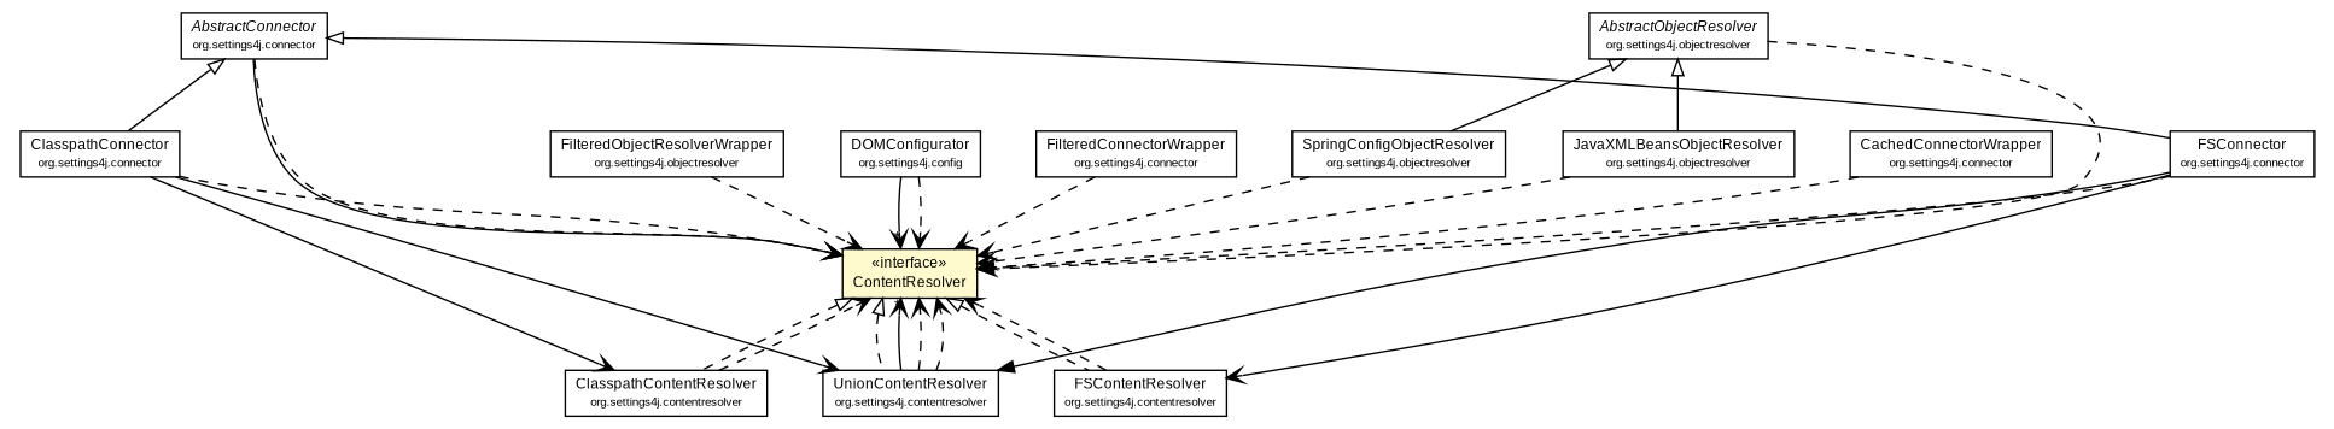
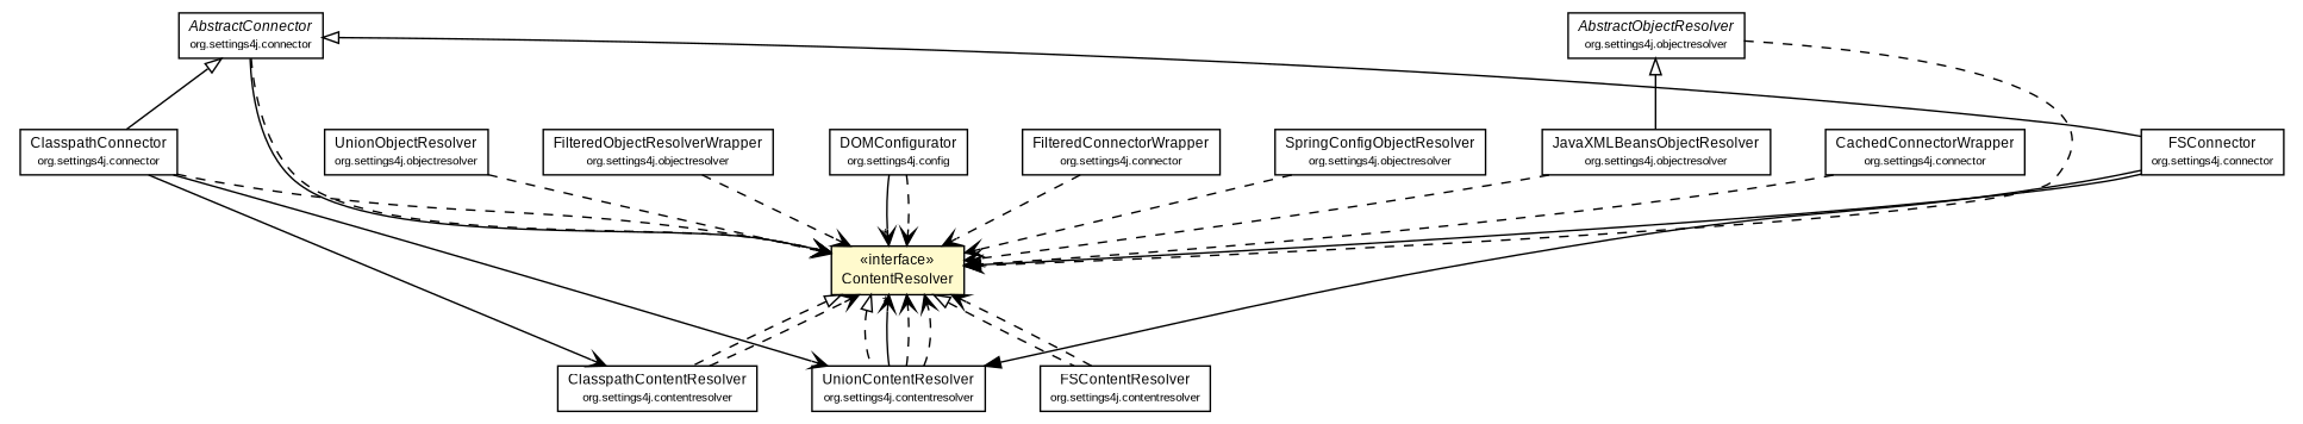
  digraph {
    nodesep=0.25
    ranksep=0.5
    node [fontcolor=black fontname=arial fontsize=9.0 shape=plaintext]
    edge [arrowhead=open color=black fontcolor=black fontname=arial fontsize=10.0 headport=p labelfontname=arial labelfontsize=10 tailport=p style=dashed]
    n1 [label=<<table title="org.settings4j.config.DOMConfigurator" border="0" cellborder="1" cellspacing="0" cellpadding="2" port="p" href="./config/DOMConfigurator.html"> 		<tr><td><table border="0" cellspacing="0" cellpadding="1"> <tr><td align="center" balign="center"> DOMConfigurator </td></tr> <tr><td align="center" balign="center"><font point-size="7.0"> org.settings4j.config </font></td></tr> 		</table></td></tr> 		</table>>]
    n2 [label=<<table title="org.settings4j.ContentResolver" border="0" cellborder="1" cellspacing="0" cellpadding="2" port="p" bgcolor="lemonChiffon" href="./ContentResolver.html"> 		<tr><td><table border="0" cellspacing="0" cellpadding="1"> <tr><td align="center" balign="center"> &#171;interface&#187; </td></tr> <tr><td align="center" balign="center"> ContentResolver </td></tr> 		</table></td></tr> 		</table>>]
    n3 [label=<<table title="org.settings4j.contentresolver.UnionContentResolver" border="0" cellborder="1" cellspacing="0" cellpadding="2" port="p" href="./contentresolver/UnionContentResolver.html"> 		<tr><td><table border="0" cellspacing="0" cellpadding="1"> <tr><td align="center" balign="center"> UnionContentResolver </td></tr> <tr><td align="center" balign="center"><font point-size="7.0"> org.settings4j.contentresolver </font></td></tr> 		</table></td></tr> 		</table>>]
    n4 [label=<<table title="org.settings4j.contentresolver.FSContentResolver" border="0" cellborder="1" cellspacing="0" cellpadding="2" port="p" href="./contentresolver/FSContentResolver.html"> 		<tr><td><table border="0" cellspacing="0" cellpadding="1"> <tr><td align="center" balign="center"> FSContentResolver </td></tr> <tr><td align="center" balign="center"><font point-size="7.0"> org.settings4j.contentresolver </font></td></tr> 		</table></td></tr> 		</table>>]
    n5 [label=<<table title="org.settings4j.contentresolver.ClasspathContentResolver" border="0" cellborder="1" cellspacing="0" cellpadding="2" port="p" href="./contentresolver/ClasspathContentResolver.html"> 		<tr><td><table border="0" cellspacing="0" cellpadding="1"> <tr><td align="center" balign="center"> ClasspathContentResolver </td></tr> <tr><td align="center" balign="center"><font point-size="7.0"> org.settings4j.contentresolver </font></td></tr> 		</table></td></tr> 		</table>>]
    n6 [label=<<table title="org.settings4j.connector.FSConnector" border="0" cellborder="1" cellspacing="0" cellpadding="2" port="p" href="./connector/FSConnector.html"> 		<tr><td><table border="0" cellspacing="0" cellpadding="1"> <tr><td align="center" balign="center"> FSConnector </td></tr> <tr><td align="center" balign="center"><font point-size="7.0"> org.settings4j.connector </font></td></tr> 		</table></td></tr> 		</table>>]
    n7 [label=<<table title="org.settings4j.connector.FilteredConnectorWrapper" border="0" cellborder="1" cellspacing="0" cellpadding="2" port="p" href="./connector/FilteredConnectorWrapper.html"> 		<tr><td><table border="0" cellspacing="0" cellpadding="1"> <tr><td align="center" balign="center"> FilteredConnectorWrapper </td></tr> <tr><td align="center" balign="center"><font point-size="7.0"> org.settings4j.connector </font></td></tr> 		</table></td></tr> 		</table>>]
    n8 [label=<<table title="org.settings4j.connector.ClasspathConnector" border="0" cellborder="1" cellspacing="0" cellpadding="2" port="p" href="./connector/ClasspathConnector.html"> 		<tr><td><table border="0" cellspacing="0" cellpadding="1"> <tr><td align="center" balign="center"> ClasspathConnector </td></tr> <tr><td align="center" balign="center"><font point-size="7.0"> org.settings4j.connector </font></td></tr> 		</table></td></tr> 		</table>>]
    n9 [label=<<table title="org.settings4j.connector.CachedConnectorWrapper" border="0" cellborder="1" cellspacing="0" cellpadding="2" port="p" href="./connector/CachedConnectorWrapper.html"> 		<tr><td><table border="0" cellspacing="0" cellpadding="1"> <tr><td align="center" balign="center"> CachedConnectorWrapper </td></tr> <tr><td align="center" balign="center"><font point-size="7.0"> org.settings4j.connector </font></td></tr> 		</table></td></tr> 		</table>>]
    n10 [label=<<table title="org.settings4j.connector.AbstractConnector" border="0" cellborder="1" cellspacing="0" cellpadding="2" port="p" href="./connector/AbstractConnector.html"> 		<tr><td><table border="0" cellspacing="0" cellpadding="1"> <tr><td align="center" balign="center"><font face="arial italic"> AbstractConnector </font></td></tr> <tr><td align="center" balign="center"><font point-size="7.0"> org.settings4j.connector </font></td></tr> 		</table></td></tr> 		</table>>]
+   n11 [label=<<table title="org.settings4j.objectresolver.UnionObjectResolver" border="0" cellborder="1" cellspacing="0" cellpadding="2" port="p" href="./objectresolver/UnionObjectResolver.html"> 		<tr><td><table border="0" cellspacing="0" cellpadding="1"> <tr><td align="center" balign="center"> UnionObjectResolver </td></tr> <tr><td align="center" balign="center"><font point-size="7.0"> org.settings4j.objectresolver </font></td></tr> 		</table></td></tr> 		</table>>]
    n12 [label=<<table title="org.settings4j.objectresolver.SpringConfigObjectResolver" border="0" cellborder="1" cellspacing="0" cellpadding="2" port="p" href="./objectresolver/SpringConfigObjectResolver.html"> 		<tr><td><table border="0" cellspacing="0" cellpadding="1"> <tr><td align="center" balign="center"> SpringConfigObjectResolver </td></tr> <tr><td align="center" balign="center"><font point-size="7.0"> org.settings4j.objectresolver </font></td></tr> 		</table></td></tr> 		</table>>]
    n13 [label=<<table title="org.settings4j.objectresolver.JavaXMLBeansObjectResolver" border="0" cellborder="1" cellspacing="0" cellpadding="2" port="p" href="./objectresolver/JavaXMLBeansObjectResolver.html"> 		<tr><td><table border="0" cellspacing="0" cellpadding="1"> <tr><td align="center" balign="center"> JavaXMLBeansObjectResolver </td></tr> <tr><td align="center" balign="center"><font point-size="7.0"> org.settings4j.objectresolver </font></td></tr> 		</table></td></tr> 		</table>>]
    n14 [label=<<table title="org.settings4j.objectresolver.FilteredObjectResolverWrapper" border="0" cellborder="1" cellspacing="0" cellpadding="2" port="p" href="./objectresolver/FilteredObjectResolverWrapper.html"> 		<tr><td><table border="0" cellspacing="0" cellpadding="1"> <tr><td align="center" balign="center"> FilteredObjectResolverWrapper </td></tr> <tr><td align="center" balign="center"><font point-size="7.0"> org.settings4j.objectresolver </font></td></tr> 		</table></td></tr> 		</table>>]
    n15 [label=<<table title="org.settings4j.objectresolver.AbstractObjectResolver" border="0" cellborder="1" cellspacing="0" cellpadding="2" port="p" href="./objectresolver/AbstractObjectResolver.html"> 		<tr><td><table border="0" cellspacing="0" cellpadding="1"> <tr><td align="center" balign="center"><font face="arial italic"> AbstractObjectResolver </font></td></tr> <tr><td align="center" balign="center"><font point-size="7.0"> org.settings4j.objectresolver </font></td></tr> 		</table></td></tr> 		</table>>]
    n1 -> n2 [headlabel="*" style=""]
    n1 -> n2
    n2 -> n3 [arrowtail=empty dir=back fontsize=10 arrowhead="" color="" fontcolor=""]
    n2 -> n4 [arrowtail=empty dir=back fontsize=10 arrowhead="" color="" fontcolor=""]
    n2 -> n5 [arrowtail=empty dir=back fontsize=10 arrowhead="" color="" fontcolor=""]
    n3 -> n2 [headlabel="*" style=""]
    n3 -> n2
    n3 -> n2
    n4 -> n2
    n5 -> n2
-   n6 -> n2
+   n6 -> n2 [style=solid]
    n6 -> n3 [arrowhead=normal style=""]
-   n6 -> n4 [style=""]
    n7 -> n2
    n8 -> n2
    n8 -> n3 [style=""]
    n8 -> n5 [style=""]
    n9 -> n2
    n10 -> n2 [style=""]
    n10 -> n2
    n10 -> n6 [arrowtail=empty dir=back fontsize=10 arrowhead="" color="" fontcolor="" style=""]
    n10 -> n8 [arrowtail=empty dir=back fontsize=10 arrowhead="" color="" fontcolor="" style=""]
+   n11 -> n2
    n12 -> n2
    n13 -> n2
    n14 -> n2
    n15 -> n2 [arrowhead=normal]
-   n15 -> n12 [arrowtail=empty dir=back fontsize=10 arrowhead="" color="" fontcolor="" style=""]
    n15 -> n13 [arrowtail=empty dir=back fontsize=10 arrowhead="" color="" fontcolor="" style=""]
  }
